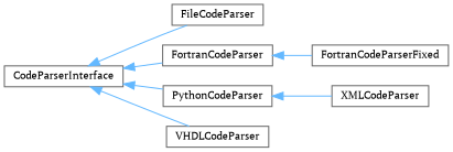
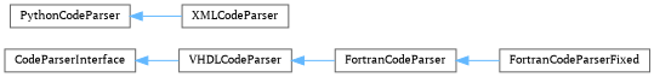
  digraph {
    fontname="PT Serif"
    rankdir=LR
    node [color=grey40 fillcolor=white fontname="PT Serif" fontsize=10 shape=box style=filled]
    edge [color=steelblue1 dir=back fontname="PT Serif" fontsize=10 labelfontname=Helvetica labelfontsize=10 style=solid]
    n1 [height=0.2 label=CodeParserInterface width=0.4]
-   n2 [height=0.2 label=FileCodeParser width=0.4]
    n3 [height=0.2 label=FortranCodeParser width=0.4]
    n4 [height=0.2 label=PythonCodeParser width=0.4]
    n5 [height=0.2 label=VHDLCodeParser width=0.4]
    n6 [height=0.2 label=FortranCodeParserFixed width=0.4]
    n7 [height=0.2 label=XMLCodeParser width=0.4]
-   n1 -> n2
-   n1 -> n3
-   n1 -> n4
+   n5 -> n3
    n1 -> n5
    n3 -> n6
    n4 -> n7
  }
